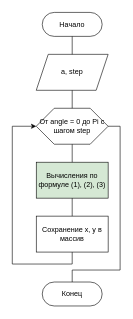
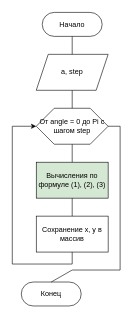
  <mxCell id="0" />
  <mxCell id="1" parent="0" />
  <mxCell id="2" value="Начало" style="rounded=1;whiteSpace=wrap;html=1;arcSize=50;" vertex="1" parent="1"><mxGeometry x="70" y="20" width="100" height="40" as="geometry" /></mxCell>
- <mxCell id="3" value="Конец" style="rounded=1;whiteSpace=wrap;html=1;arcSize=50;" vertex="1" parent="1"><mxGeometry x="70" y="470" width="100" height="40" as="geometry" /></mxCell>
+ <mxCell id="3" value="Конец" style="rounded=1;whiteSpace=wrap;html=1;arcSize=50;" vertex="1" parent="1"><mxGeometry x="35" y="470" width="100" height="40" as="geometry" /></mxCell>
  <mxCell id="4" value="a, step" style="shape=parallelogram;perimeter=parallelogramPerimeter;whiteSpace=wrap;html=1;fixedSize=1;" vertex="1" parent="1"><mxGeometry x="60" y="90" width="120" height="60" as="geometry" /></mxCell>
  <mxCell id="5" value="От angle = 0 до Pi с шагом step" style="shape=hexagon;perimeter=hexagonPerimeter2;whiteSpace=wrap;html=1;fixedSize=1;size=30;" vertex="1" parent="1"><mxGeometry x="60" y="180" width="120" height="60" as="geometry" /></mxCell>
  <mxCell id="6" value="Вычисления по формуле (1), (2), (3)" style="rounded=0;whiteSpace=wrap;html=1;fillColor=#d5e8d4;" vertex="1" parent="1"><mxGeometry x="60" y="270" width="120" height="60" as="geometry" /></mxCell>
  <mxCell id="7" style="edgeStyle=orthogonalEdgeStyle;rounded=0;orthogonalLoop=1;jettySize=auto;html=1;exitX=0.5;exitY=1;exitDx=0;exitDy=0;entryX=0;entryY=0.5;entryDx=0;entryDy=0;" edge="1" parent="1" source="8" target="5"><mxGeometry relative="1" as="geometry"><Array as="points"><mxPoint x="120" y="440" /><mxPoint x="20" y="440" /><mxPoint x="20" y="210" /></Array></mxGeometry></mxCell>
  <mxCell id="8" value="Сохранение x, y в массив" style="rounded=0;whiteSpace=wrap;html=1;" vertex="1" parent="1"><mxGeometry x="60" y="360" width="120" height="60" as="geometry" /></mxCell>
  <mxCell id="9" value="" style="endArrow=none;html=1;rounded=0;entryX=0.5;entryY=1;entryDx=0;entryDy=0;" edge="1" parent="1" source="4" target="2"><mxGeometry width="50" height="50" relative="1" as="geometry"><mxPoint x="330" y="220" as="sourcePoint" /><mxPoint x="380" y="170" as="targetPoint" /></mxGeometry></mxCell>
  <mxCell id="10" value="" style="endArrow=none;html=1;rounded=0;entryX=0.5;entryY=1;entryDx=0;entryDy=0;exitX=0.5;exitY=0;exitDx=0;exitDy=0;" edge="1" parent="1" source="5" target="4"><mxGeometry width="50" height="50" relative="1" as="geometry"><mxPoint x="130" y="40" as="sourcePoint" /><mxPoint x="130" y="0" as="targetPoint" /></mxGeometry></mxCell>
  <mxCell id="11" value="" style="endArrow=none;html=1;rounded=0;entryX=0.5;entryY=1;entryDx=0;entryDy=0;exitX=0.5;exitY=0;exitDx=0;exitDy=0;" edge="1" parent="1" source="6" target="5"><mxGeometry width="50" height="50" relative="1" as="geometry"><mxPoint x="130" y="150" as="sourcePoint" /><mxPoint x="130" y="100" as="targetPoint" /></mxGeometry></mxCell>
  <mxCell id="12" value="" style="endArrow=none;html=1;rounded=0;entryX=0.5;entryY=1;entryDx=0;entryDy=0;exitX=0.5;exitY=0;exitDx=0;exitDy=0;" edge="1" parent="1" source="8" target="6"><mxGeometry width="50" height="50" relative="1" as="geometry"><mxPoint x="130" y="260" as="sourcePoint" /><mxPoint x="130" y="210" as="targetPoint" /></mxGeometry></mxCell>
  <mxCell id="13" value="" style="endArrow=none;html=1;rounded=0;elbow=vertical;exitX=0.5;exitY=0;exitDx=0;exitDy=0;entryX=1;entryY=0.5;entryDx=0;entryDy=0;" edge="1" parent="1" source="3" target="5"><mxGeometry width="50" height="50" relative="1" as="geometry"><mxPoint x="330" y="290" as="sourcePoint" /><mxPoint x="200" y="210" as="targetPoint" /><Array as="points"><mxPoint x="120" y="450" /><mxPoint x="200" y="450" /><mxPoint x="200" y="210" /></Array></mxGeometry></mxCell>
